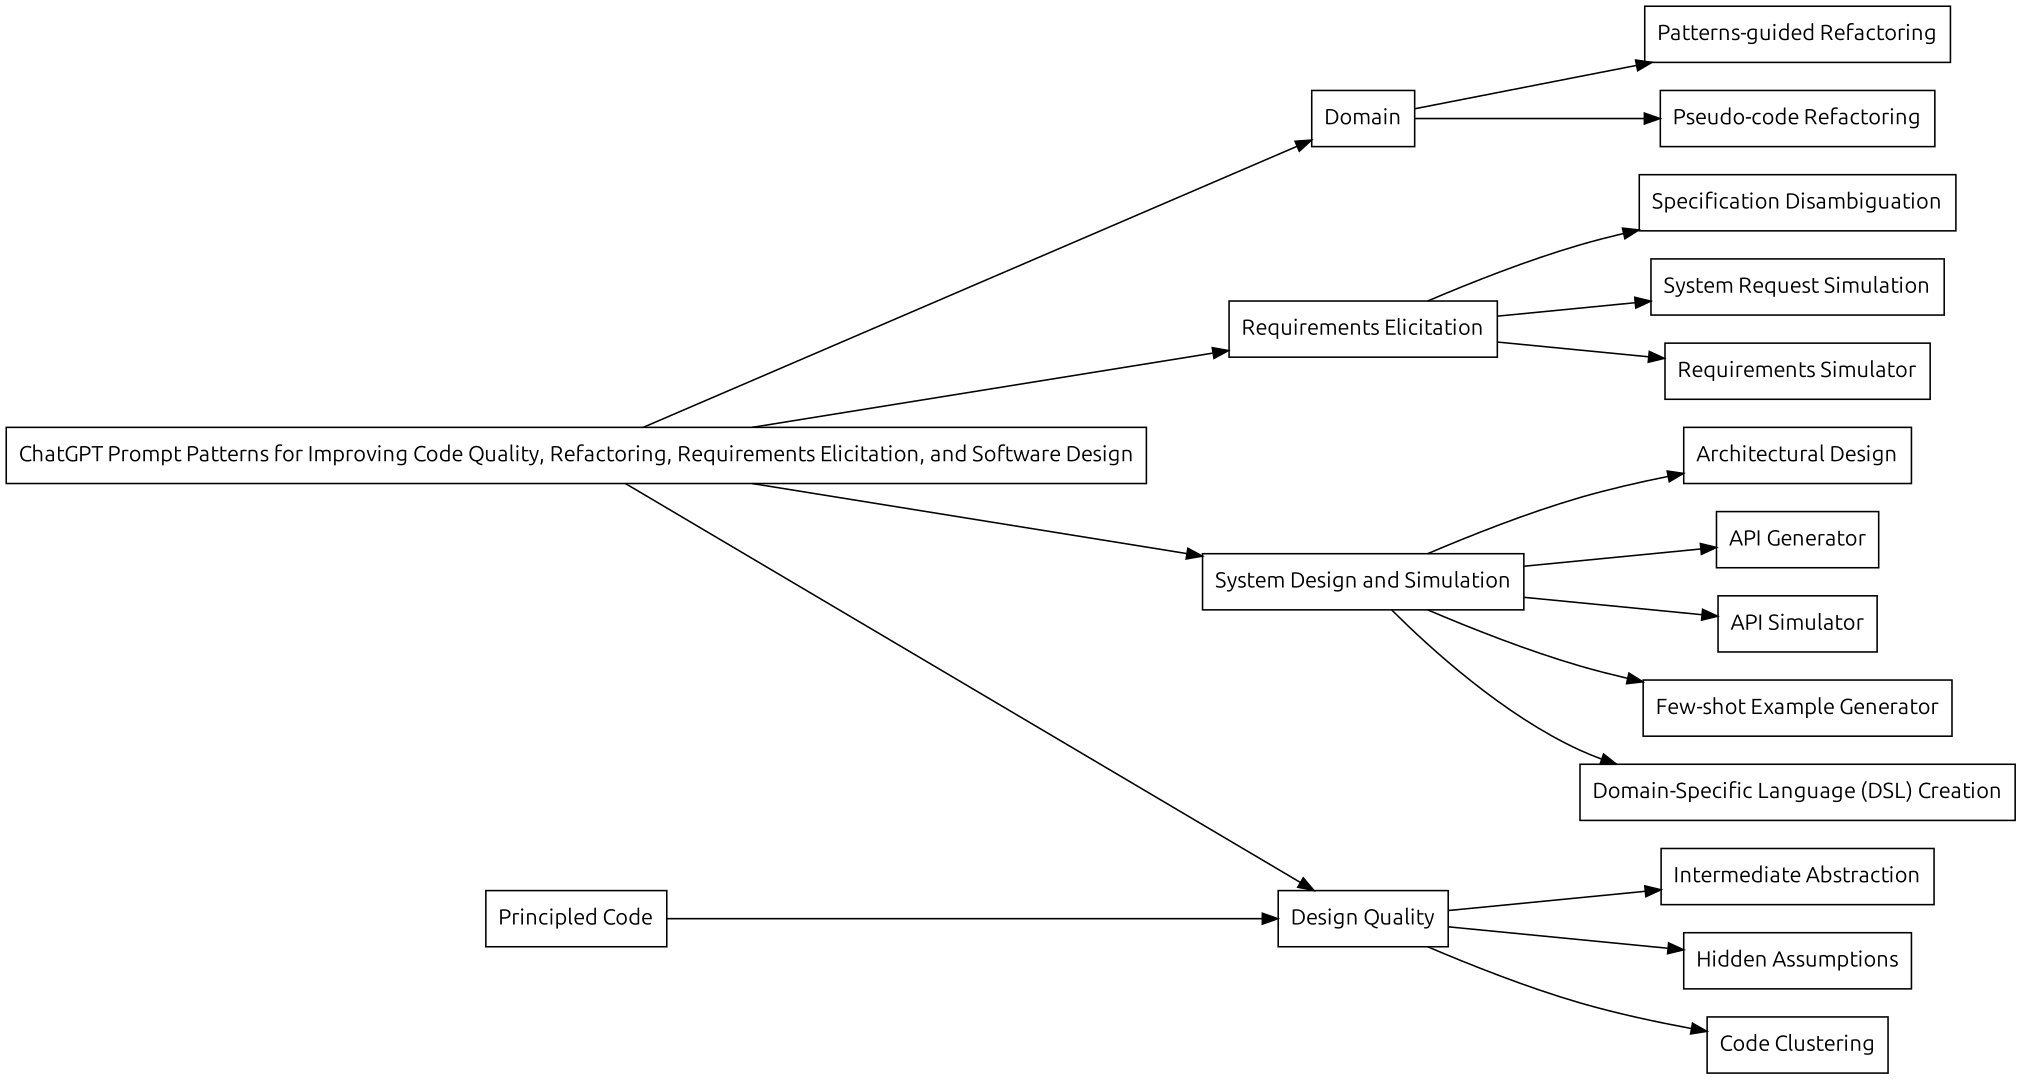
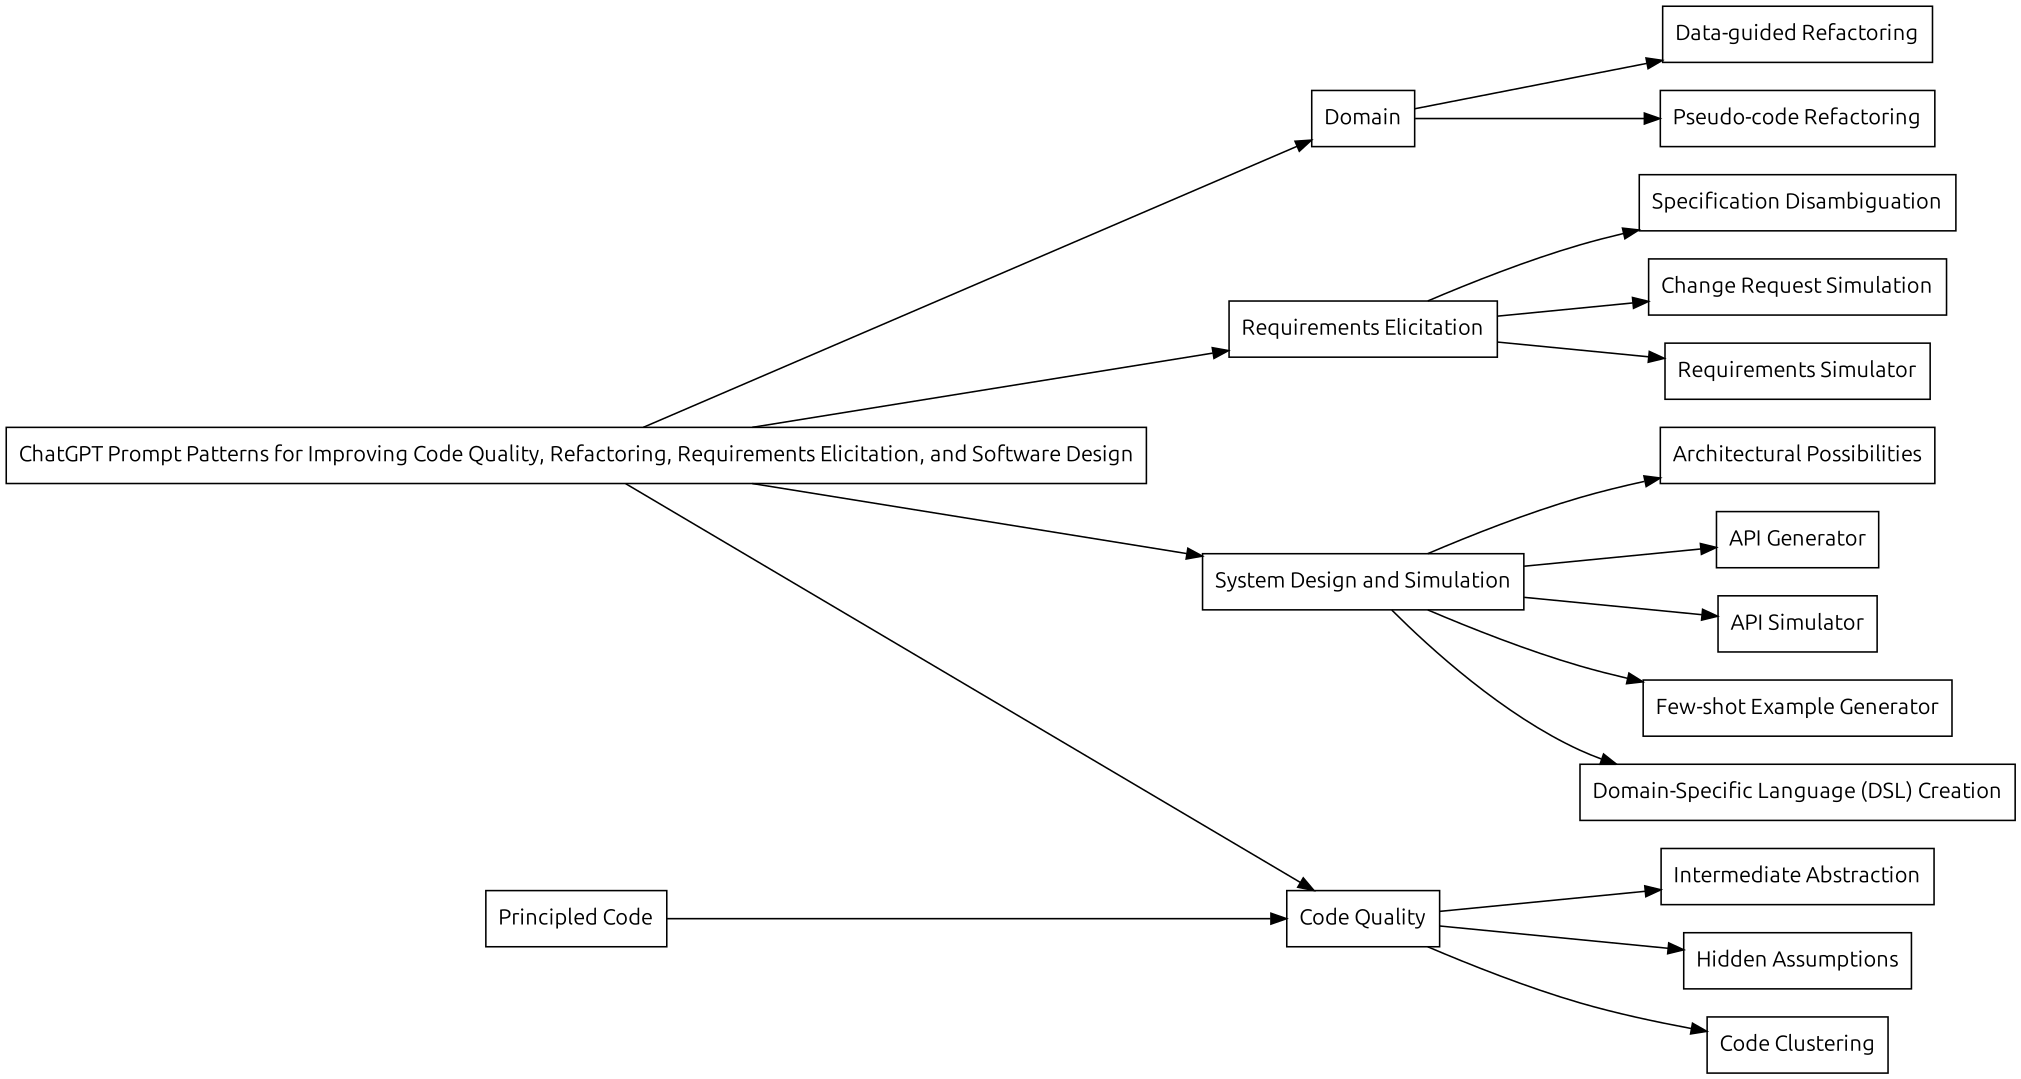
  digraph {
    fontname=Ubuntu
    rankdir=LR
    node [fontname=Ubuntu shape=box]
    edge [fontname=Ubuntu]
    "ChatGPT Prompt Patterns for Improving Code Quality, Refactoring, Requirements Elicitation, and Software Design"
    "Requirements Elicitation"
    "System Design and Simulation"
-   "Code Quality" [label="Design Quality"]
+   "Code Quality"
    n5 [label=Domain]
    "Requirements Simulator"
    "Specification Disambiguation"
-   "Change Request Simulation" [label="System Request Simulation"]
+   "Change Request Simulation"
    "API Generator"
    "API Simulator"
    "Few-shot Example Generator"
    "Domain-Specific Language (DSL) Creation"
-   "Architectural Possibilities" [label="Architectural Design"]
+   "Architectural Possibilities"
    "Code Clustering"
    "Intermediate Abstraction"
    "Hidden Assumptions"
    "Pseudo-code Refactoring"
-   "Data-guided Refactoring" [label="Patterns-guided Refactoring"]
+   "Data-guided Refactoring"
    "Principled Code"
    "ChatGPT Prompt Patterns for Improving Code Quality, Refactoring, Requirements Elicitation, and Software Design" -> "Requirements Elicitation"
    "ChatGPT Prompt Patterns for Improving Code Quality, Refactoring, Requirements Elicitation, and Software Design" -> "System Design and Simulation"
    "ChatGPT Prompt Patterns for Improving Code Quality, Refactoring, Requirements Elicitation, and Software Design" -> "Code Quality"
    "ChatGPT Prompt Patterns for Improving Code Quality, Refactoring, Requirements Elicitation, and Software Design" -> n5
    "Requirements Elicitation" -> "Requirements Simulator"
    "Requirements Elicitation" -> "Specification Disambiguation"
    "Requirements Elicitation" -> "Change Request Simulation"
    "System Design and Simulation" -> "API Generator"
    "System Design and Simulation" -> "API Simulator"
    "System Design and Simulation" -> "Few-shot Example Generator"
    "System Design and Simulation" -> "Domain-Specific Language (DSL) Creation"
    "System Design and Simulation" -> "Architectural Possibilities"
    "Code Quality" -> "Code Clustering"
    "Code Quality" -> "Intermediate Abstraction"
    "Code Quality" -> "Hidden Assumptions"
    n5 -> "Pseudo-code Refactoring"
    n5 -> "Data-guided Refactoring"
    "Principled Code" -> "Code Quality"
  }
